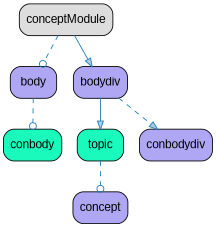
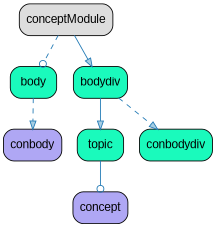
  strict digraph {
    node [fillcolor="#AFA7F4" fontname=Arial shape=Mrecord style=filled]
    edge [arrowhead=odot color="#1f78b4" fillcolor="#a6cee3" style=dashed]
    n1 [fillcolor="#DDDDDD" label=conceptModule]
-   n2 [label=body]
-   n3 [label=bodydiv]
+   n2 [fillcolor="#1AFABC" label=body]
+   n3 [fillcolor="#1AFABC" label=bodydiv]
    n4 [fillcolor="#1AFABC" label=topic]
    n5 [label=concept]
-   n6 [fillcolor="#1AFABC" label=conbody]
-   n7 [label=conbodydiv]
+   n6 [label=conbody]
+   n7 [fillcolor="#1AFABC" label=conbodydiv]
    n1 -> n2
    n1 -> n3 [arrowhead=normal style=solid]
-   n2 -> n6
+   n2 -> n6 [arrowhead=normal]
    n3 -> n4 [arrowhead=normal style=solid]
    n3 -> n7 [arrowhead=normal]
-   n4 -> n5
+   n4 -> n5 [style=solid]
  }
